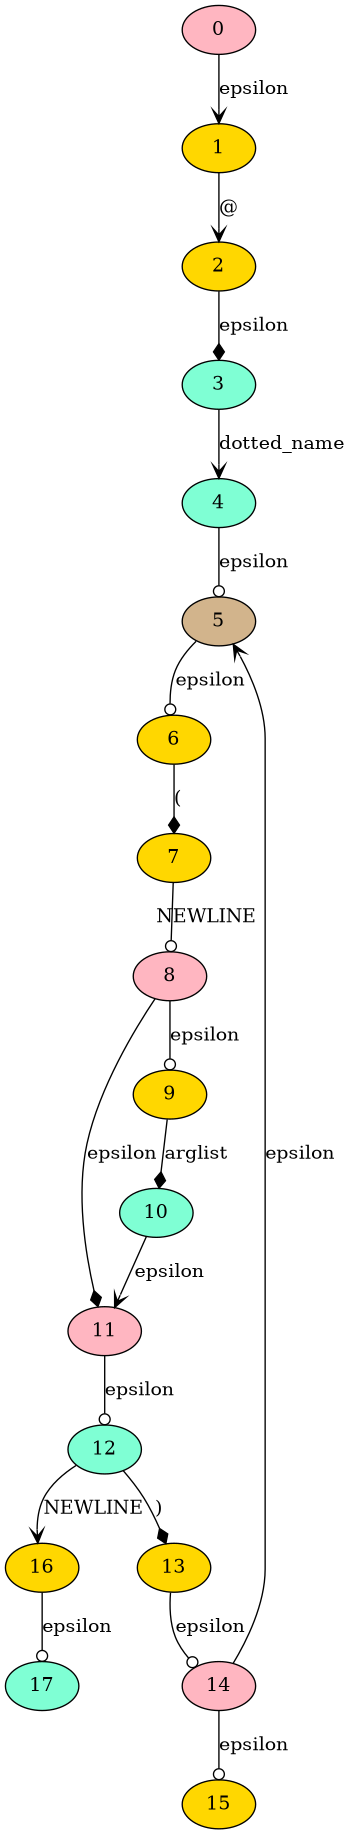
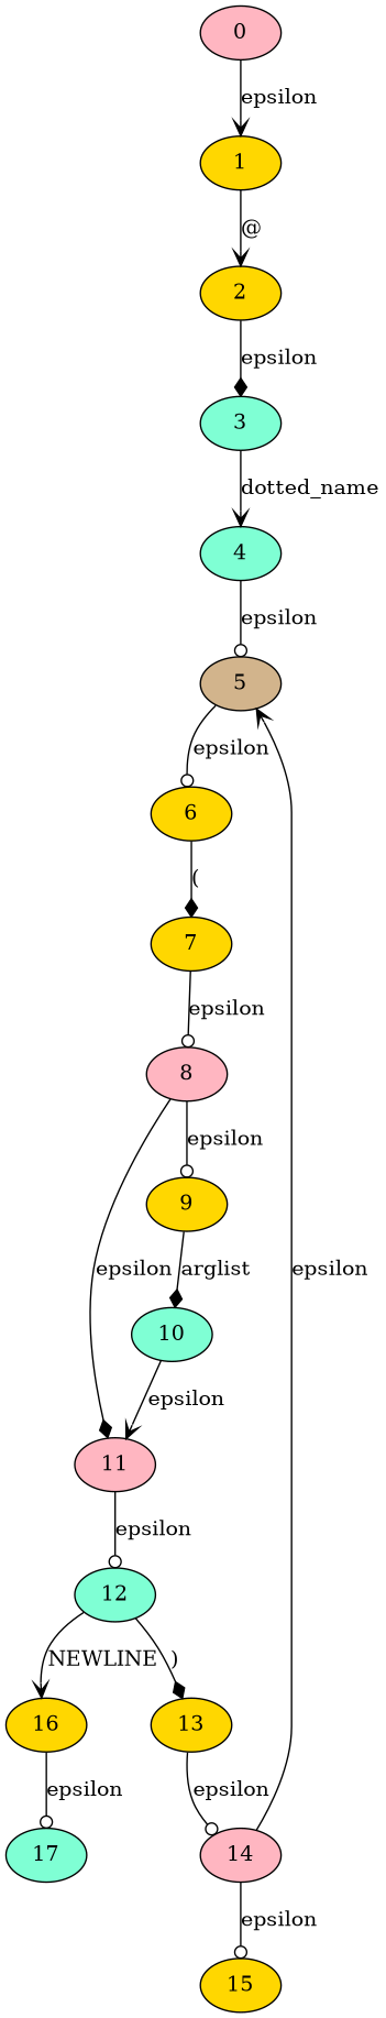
  digraph {
    node [fillcolor=gold style=filled]
    edge [arrowhead=odot]
    0 [fillcolor=lightpink]
    1
    2
    3 [fillcolor=aquamarine]
    4 [fillcolor=aquamarine]
    5 [fillcolor=tan]
    6
    7
    14 [fillcolor=lightpink]
    15
    8 [fillcolor=lightpink]
    9
    11 [fillcolor=lightpink]
    10 [fillcolor=aquamarine]
    12 [fillcolor=aquamarine]
    13
    16
    17 [fillcolor=aquamarine]
    0 -> 1 [arrowhead=vee label=epsilon]
    1 -> 2 [arrowhead=vee label="@"]
    2 -> 3 [arrowhead=diamond label=epsilon]
    3 -> 4 [arrowhead=vee label=dotted_name]
    4 -> 5 [label=epsilon]
    5 -> 6 [label=epsilon]
    6 -> 7 [arrowhead=diamond label="("]
-   7 -> 8 [label=NEWLINE]
+   7 -> 8 [label=epsilon]
    14 -> 5 [arrowhead=vee label=epsilon]
    14 -> 15 [label=epsilon]
    8 -> 9 [label=epsilon]
    8 -> 11 [arrowhead=diamond label=epsilon]
    9 -> 10 [arrowhead=diamond label=arglist]
    11 -> 12 [label=epsilon]
    10 -> 11 [arrowhead=vee label=epsilon]
    12 -> 13 [arrowhead=diamond label=")"]
    12 -> 16 [arrowhead=vee label=NEWLINE]
    13 -> 14 [label=epsilon]
    16 -> 17 [label=epsilon]
  }
